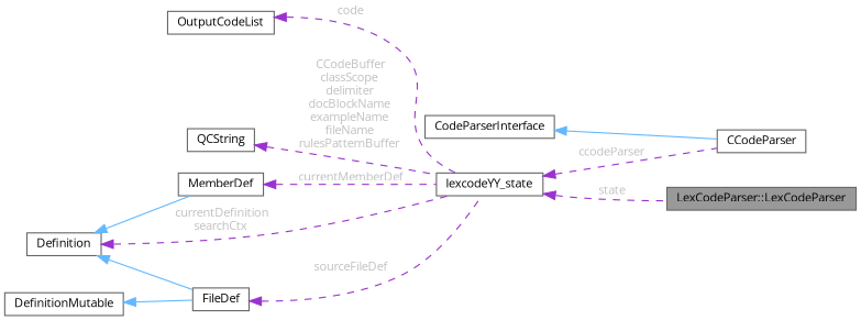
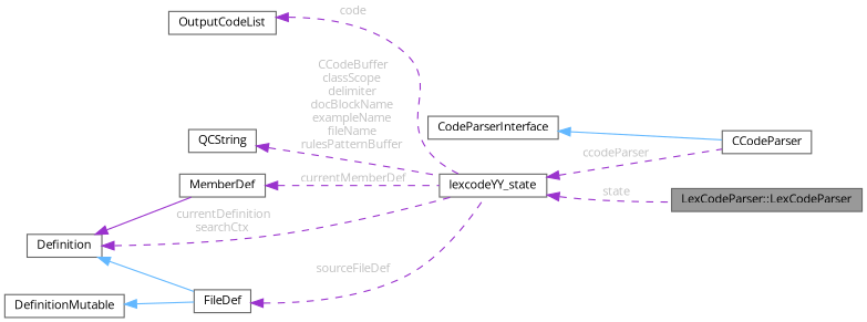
  digraph {
    fontname="Open Sans"
    rankdir=LR
    node [color=gray40 fillcolor=white fontname="Open Sans" fontsize=10 shape=box style=filled]
    edge [color=darkorchid3 dir=back fontcolor=grey fontname="Open Sans" fontsize=10 labelfontname=Helvetica labelfontsize=10 style=dashed]
    n1 [fillcolor=grey60 fontcolor=black height=0.2 label="LexCodeParser::LexCodeParser" width=0.4]
    n2 [height=0.2 label=lexcodeYY_state width=0.4]
    n3 [height=0.2 label=CCodeParser width=0.4]
    n4 [height=0.2 label=OutputCodeList width=0.4]
    n5 [height=0.2 label=CodeParserInterface width=0.4]
    n6 [height=0.2 label=QCString width=0.4]
    n7 [height=0.2 label=Definition width=0.4]
    n8 [height=0.2 label=FileDef width=0.4]
    n9 [height=0.2 label=MemberDef width=0.4]
    n10 [height=0.2 label=DefinitionMutable width=0.4]
    n2 -> n1 [label=" state"]
    n2 -> n3 [label=" ccodeParser"]
    n4 -> n2 [label=" code"]
    n5 -> n3 [color=steelblue1 style=solid fontcolor=""]
    n6 -> n2 [label=" CCodeBuffer\nclassScope\ndelimiter\ndocBlockName\nexampleName\nfileName\nrulesPatternBuffer"]
    n7 -> n2 [label=" currentDefinition\nsearchCtx"]
    n7 -> n8 [color=steelblue1 style=solid fontcolor=""]
-   n7 -> n9 [color=steelblue1 style=solid fontcolor=""]
+   n7 -> n9 [style=solid fontcolor=""]
    n8 -> n2 [label=" sourceFileDef"]
    n9 -> n2 [label=" currentMemberDef"]
    n10 -> n8 [color=steelblue1 style=solid fontcolor=""]
  }
